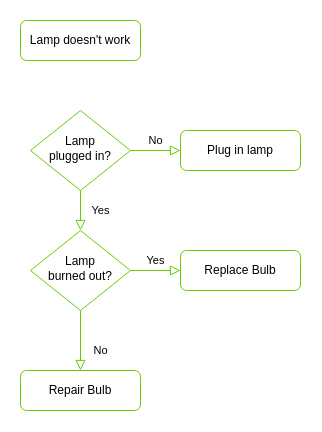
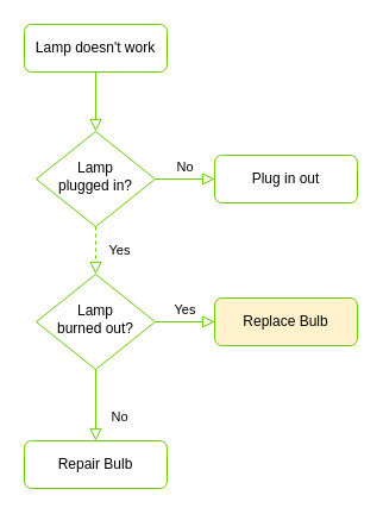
  <mxCell id="0" />
  <mxCell id="1" parent="0" />
+ <mxCell id="2" value="" style="rounded=0;html=1;jettySize=auto;orthogonalLoop=1;fontSize=11;endArrow=block;endFill=0;endSize=8;strokeWidth=1;shadow=0;labelBackgroundColor=none;edgeStyle=orthogonalEdgeStyle;strokeColor=#66CC00;" edge="1" source="12" target="3" parent="1"><mxGeometry relative="1" as="geometry" /></mxCell>
  <mxCell id="3" value="Lamp&lt;br&gt;plugged in?" style="rhombus;whiteSpace=wrap;html=1;shadow=0;fontFamily=Helvetica;fontSize=12;align=center;strokeWidth=1;spacing=6;spacingTop=-4;strokeColor=#66CC00;" vertex="1" parent="1"><mxGeometry x="30" y="110" width="100" height="80" as="geometry" /></mxCell>
- <mxCell id="4" value="Yes" style="rounded=0;html=1;jettySize=auto;orthogonalLoop=1;fontSize=11;endArrow=block;endFill=0;endSize=8;strokeWidth=1;shadow=0;labelBackgroundColor=none;edgeStyle=orthogonalEdgeStyle;strokeColor=#66CC00;" edge="1" source="3" target="10" parent="1"><mxGeometry y="20" relative="1" as="geometry"><mxPoint as="offset" /></mxGeometry></mxCell>
+ <mxCell id="4" value="Yes" style="rounded=0;html=1;jettySize=auto;orthogonalLoop=1;fontSize=11;endArrow=block;endFill=0;endSize=8;strokeWidth=1;shadow=0;labelBackgroundColor=none;edgeStyle=orthogonalEdgeStyle;strokeColor=#66CC00;dashed=1;" edge="1" source="3" target="10" parent="1"><mxGeometry y="20" relative="1" as="geometry"><mxPoint as="offset" /></mxGeometry></mxCell>
  <mxCell id="5" value="No" style="edgeStyle=orthogonalEdgeStyle;rounded=0;html=1;jettySize=auto;orthogonalLoop=1;fontSize=11;endArrow=block;endFill=0;endSize=8;strokeWidth=1;shadow=0;labelBackgroundColor=none;strokeColor=#66CC00;" edge="1" source="3" target="8" parent="1"><mxGeometry y="10" relative="1" as="geometry"><mxPoint as="offset" /></mxGeometry></mxCell>
  <mxCell id="6" value="Yes" style="edgeStyle=orthogonalEdgeStyle;rounded=0;html=1;jettySize=auto;orthogonalLoop=1;fontSize=11;endArrow=block;endFill=0;endSize=8;strokeWidth=1;shadow=0;labelBackgroundColor=none;strokeColor=#66CC00;" edge="1" source="10" target="7" parent="1"><mxGeometry y="10" relative="1" as="geometry"><mxPoint as="offset" /></mxGeometry></mxCell>
- <mxCell id="7" value="Replace Bulb" style="rounded=1;whiteSpace=wrap;html=1;fontSize=12;glass=0;strokeWidth=1;shadow=0;strokeColor=#66CC00;" vertex="1" parent="1"><mxGeometry x="180" y="250" width="120" height="40" as="geometry" /></mxCell>
- <mxCell id="8" value="Plug in lamp" style="rounded=1;whiteSpace=wrap;html=1;fontSize=12;glass=0;strokeWidth=1;shadow=0;strokeColor=#66CC00;" vertex="1" parent="1"><mxGeometry x="180" y="130" width="120" height="40" as="geometry" /></mxCell>
+ <mxCell id="7" value="Replace Bulb" style="rounded=1;whiteSpace=wrap;html=1;fontSize=12;glass=0;strokeWidth=1;shadow=0;strokeColor=#66CC00;fillColor=#fff2cc;" vertex="1" parent="1"><mxGeometry x="180" y="250" width="120" height="40" as="geometry" /></mxCell>
+ <mxCell id="8" value="Plug in out" style="rounded=1;whiteSpace=wrap;html=1;fontSize=12;glass=0;strokeWidth=1;shadow=0;strokeColor=#66CC00;" vertex="1" parent="1"><mxGeometry x="180" y="130" width="120" height="40" as="geometry" /></mxCell>
  <mxCell id="9" value="No" style="rounded=0;html=1;jettySize=auto;orthogonalLoop=1;fontSize=11;endArrow=block;endFill=0;endSize=8;strokeWidth=1;shadow=0;labelBackgroundColor=none;edgeStyle=orthogonalEdgeStyle;strokeColor=#66CC00;" edge="1" source="10" target="11" parent="1"><mxGeometry x="0.333" y="20" relative="1" as="geometry"><mxPoint as="offset" /></mxGeometry></mxCell>
  <mxCell id="10" value="Lamp&lt;br&gt;burned out?" style="rhombus;whiteSpace=wrap;html=1;shadow=0;fontFamily=Helvetica;fontSize=12;align=center;strokeWidth=1;spacing=6;spacingTop=-4;strokeColor=#66CC00;" vertex="1" parent="1"><mxGeometry x="30" y="230" width="100" height="80" as="geometry" /></mxCell>
  <mxCell id="11" value="Repair Bulb" style="rounded=1;whiteSpace=wrap;html=1;fontSize=12;glass=0;strokeWidth=1;shadow=0;strokeColor=#66CC00;" vertex="1" parent="1"><mxGeometry x="20" y="370" width="120" height="40" as="geometry" /></mxCell>
  <mxCell id="12" value="Lamp doesn't work" style="rounded=1;whiteSpace=wrap;html=1;fontSize=12;glass=0;strokeWidth=1;shadow=0;strokeColor=#66CC00;" vertex="1" parent="1"><mxGeometry x="20" y="20" width="120" height="40" as="geometry" /></mxCell>
